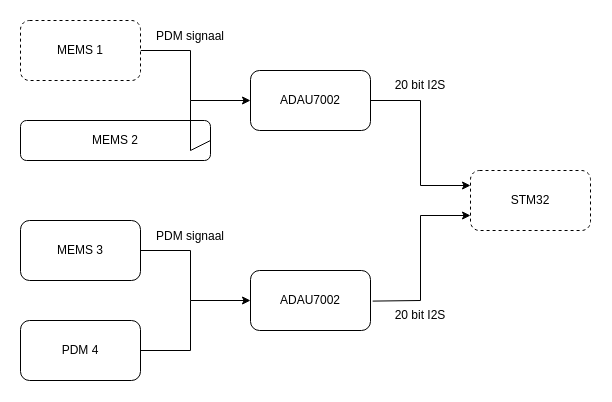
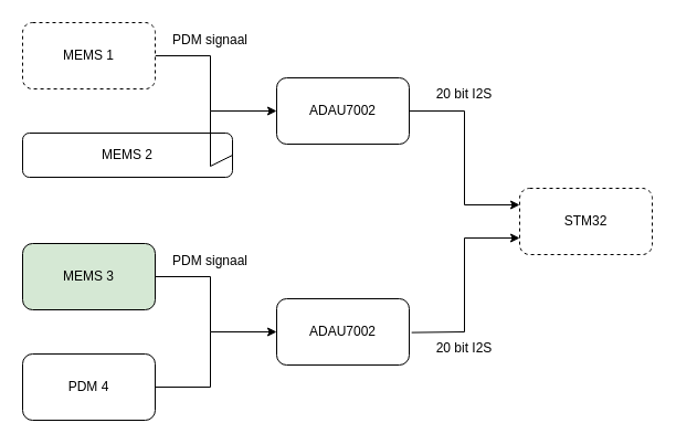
  <mxCell id="0" />
  <mxCell id="1" parent="0" />
  <mxCell id="2" value="" style="edgeStyle=orthogonalEdgeStyle;rounded=0;orthogonalLoop=1;jettySize=auto;html=1;" edge="1" parent="1" source="3" target="7"><mxGeometry relative="1" as="geometry"><Array as="points"><mxPoint x="190" y="50" /><mxPoint x="190" y="100" /></Array></mxGeometry></mxCell>
  <mxCell id="3" value="MEMS 1" style="rounded=1;whiteSpace=wrap;html=1;dashed=1;" vertex="1" parent="1"><mxGeometry x="20" y="20" width="120" height="60" as="geometry" /></mxCell>
  <mxCell id="4" value="MEMS 2" style="rounded=1;whiteSpace=wrap;html=1;" vertex="1" parent="1"><mxGeometry x="20" y="120" width="190" height="40" as="geometry" /></mxCell>
- <mxCell id="5" value="MEMS 3" style="rounded=1;whiteSpace=wrap;html=1;" vertex="1" parent="1"><mxGeometry x="20" y="220" width="120" height="60" as="geometry" /></mxCell>
+ <mxCell id="5" value="MEMS 3" style="rounded=1;whiteSpace=wrap;html=1;fillColor=#d5e8d4;" vertex="1" parent="1"><mxGeometry x="20" y="220" width="120" height="60" as="geometry" /></mxCell>
  <mxCell id="6" value="PDM 4" style="rounded=1;whiteSpace=wrap;html=1;" vertex="1" parent="1"><mxGeometry x="20" y="320" width="120" height="60" as="geometry" /></mxCell>
  <mxCell id="7" value="ADAU7002" style="rounded=1;whiteSpace=wrap;html=1;" vertex="1" parent="1"><mxGeometry x="250" y="70" width="120" height="60" as="geometry" /></mxCell>
  <mxCell id="8" value="" style="endArrow=none;html=1;rounded=0;exitX=1;exitY=0.5;exitDx=0;exitDy=0;" edge="1" parent="1" source="4"><mxGeometry width="50" height="50" relative="1" as="geometry"><mxPoint x="180" y="180" as="sourcePoint" /><mxPoint x="190" y="100" as="targetPoint" /><Array as="points"><mxPoint x="190" y="150" /></Array></mxGeometry></mxCell>
  <mxCell id="9" value="" style="edgeStyle=orthogonalEdgeStyle;rounded=0;orthogonalLoop=1;jettySize=auto;html=1;" edge="1" parent="1" target="10"><mxGeometry relative="1" as="geometry"><mxPoint x="140" y="250" as="sourcePoint" /><Array as="points"><mxPoint x="190" y="250" /><mxPoint x="190" y="300" /></Array></mxGeometry></mxCell>
  <mxCell id="10" value="ADAU7002" style="rounded=1;whiteSpace=wrap;html=1;" vertex="1" parent="1"><mxGeometry x="250" y="270" width="120" height="60" as="geometry" /></mxCell>
  <mxCell id="11" value="" style="endArrow=none;html=1;rounded=0;exitX=1;exitY=0.5;exitDx=0;exitDy=0;" edge="1" parent="1"><mxGeometry width="50" height="50" relative="1" as="geometry"><mxPoint x="140" y="350" as="sourcePoint" /><mxPoint x="190" y="300" as="targetPoint" /><Array as="points"><mxPoint x="190" y="350" /></Array></mxGeometry></mxCell>
  <mxCell id="12" value="PDM signaal" style="text;strokeColor=none;fillColor=none;align=left;verticalAlign=middle;spacingLeft=4;spacingRight=4;overflow=hidden;points=[[0,0.5],[1,0.5]];portConstraint=eastwest;rotatable=0;" vertex="1" parent="1"><mxGeometry x="150" y="20" width="80" height="30" as="geometry" /></mxCell>
  <mxCell id="13" value="PDM signaal" style="text;strokeColor=none;fillColor=none;align=left;verticalAlign=middle;spacingLeft=4;spacingRight=4;overflow=hidden;points=[[0,0.5],[1,0.5]];portConstraint=eastwest;rotatable=0;" vertex="1" parent="1"><mxGeometry x="150" y="220" width="80" height="30" as="geometry" /></mxCell>
  <mxCell id="14" value="STM32" style="rounded=1;whiteSpace=wrap;html=1;dashed=1;" vertex="1" parent="1"><mxGeometry x="470" y="170" width="120" height="60" as="geometry" /></mxCell>
  <mxCell id="15" value="" style="endArrow=classic;html=1;rounded=0;exitX=1;exitY=0.5;exitDx=0;exitDy=0;entryX=0;entryY=0.25;entryDx=0;entryDy=0;" edge="1" parent="1" source="7" target="14"><mxGeometry width="50" height="50" relative="1" as="geometry"><mxPoint x="410" y="180" as="sourcePoint" /><mxPoint x="460" y="130" as="targetPoint" /><Array as="points"><mxPoint x="420" y="100" /><mxPoint x="420" y="185" /></Array></mxGeometry></mxCell>
  <mxCell id="16" value="20 bit I2S" style="text;html=1;strokeColor=none;fillColor=none;align=center;verticalAlign=middle;whiteSpace=wrap;rounded=0;" vertex="1" parent="1"><mxGeometry x="390" y="70" width="60" height="30" as="geometry" /></mxCell>
  <mxCell id="17" value="20 bit I2S" style="text;html=1;strokeColor=none;fillColor=none;align=center;verticalAlign=middle;whiteSpace=wrap;rounded=0;" vertex="1" parent="1"><mxGeometry x="390" y="300" width="60" height="30" as="geometry" /></mxCell>
  <mxCell id="18" value="" style="endArrow=classic;html=1;rounded=0;entryX=0;entryY=0.75;entryDx=0;entryDy=0;exitX=1.018;exitY=0.51;exitDx=0;exitDy=0;exitPerimeter=0;" edge="1" parent="1" source="10" target="14"><mxGeometry width="50" height="50" relative="1" as="geometry"><mxPoint x="420" y="215" as="sourcePoint" /><mxPoint x="410" y="250" as="targetPoint" /><Array as="points"><mxPoint x="420" y="300" /><mxPoint x="420" y="215" /></Array></mxGeometry></mxCell>
